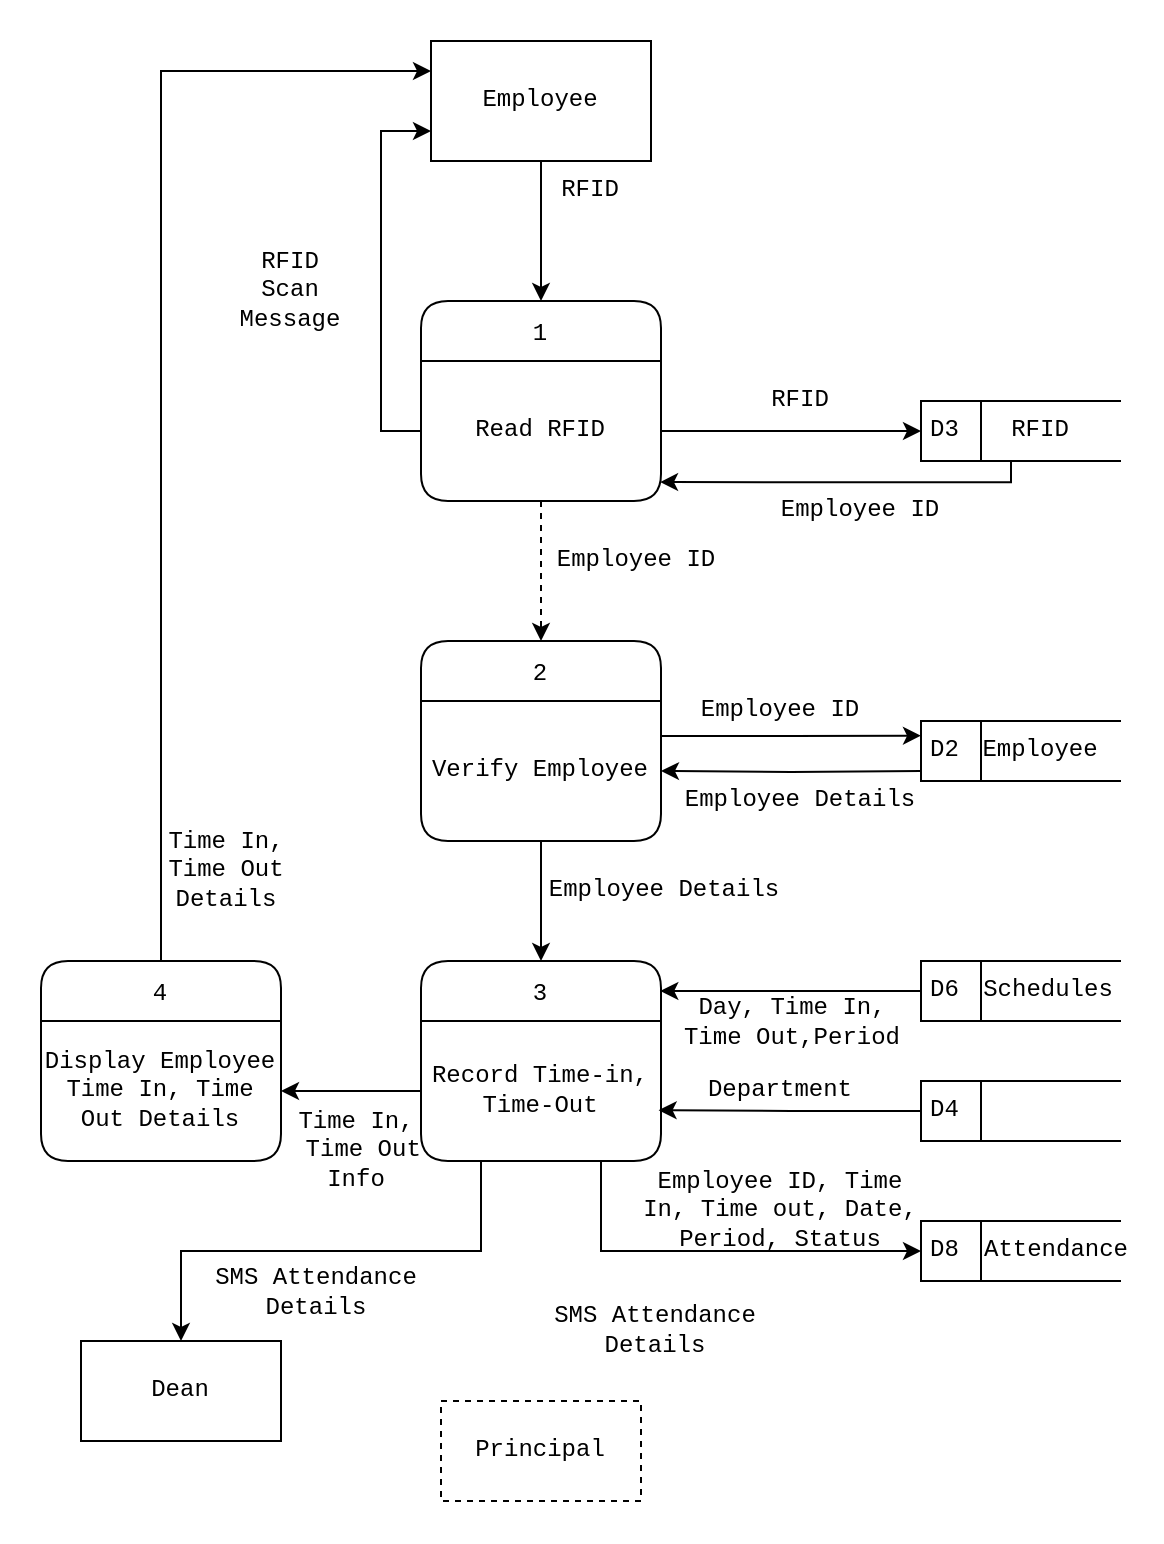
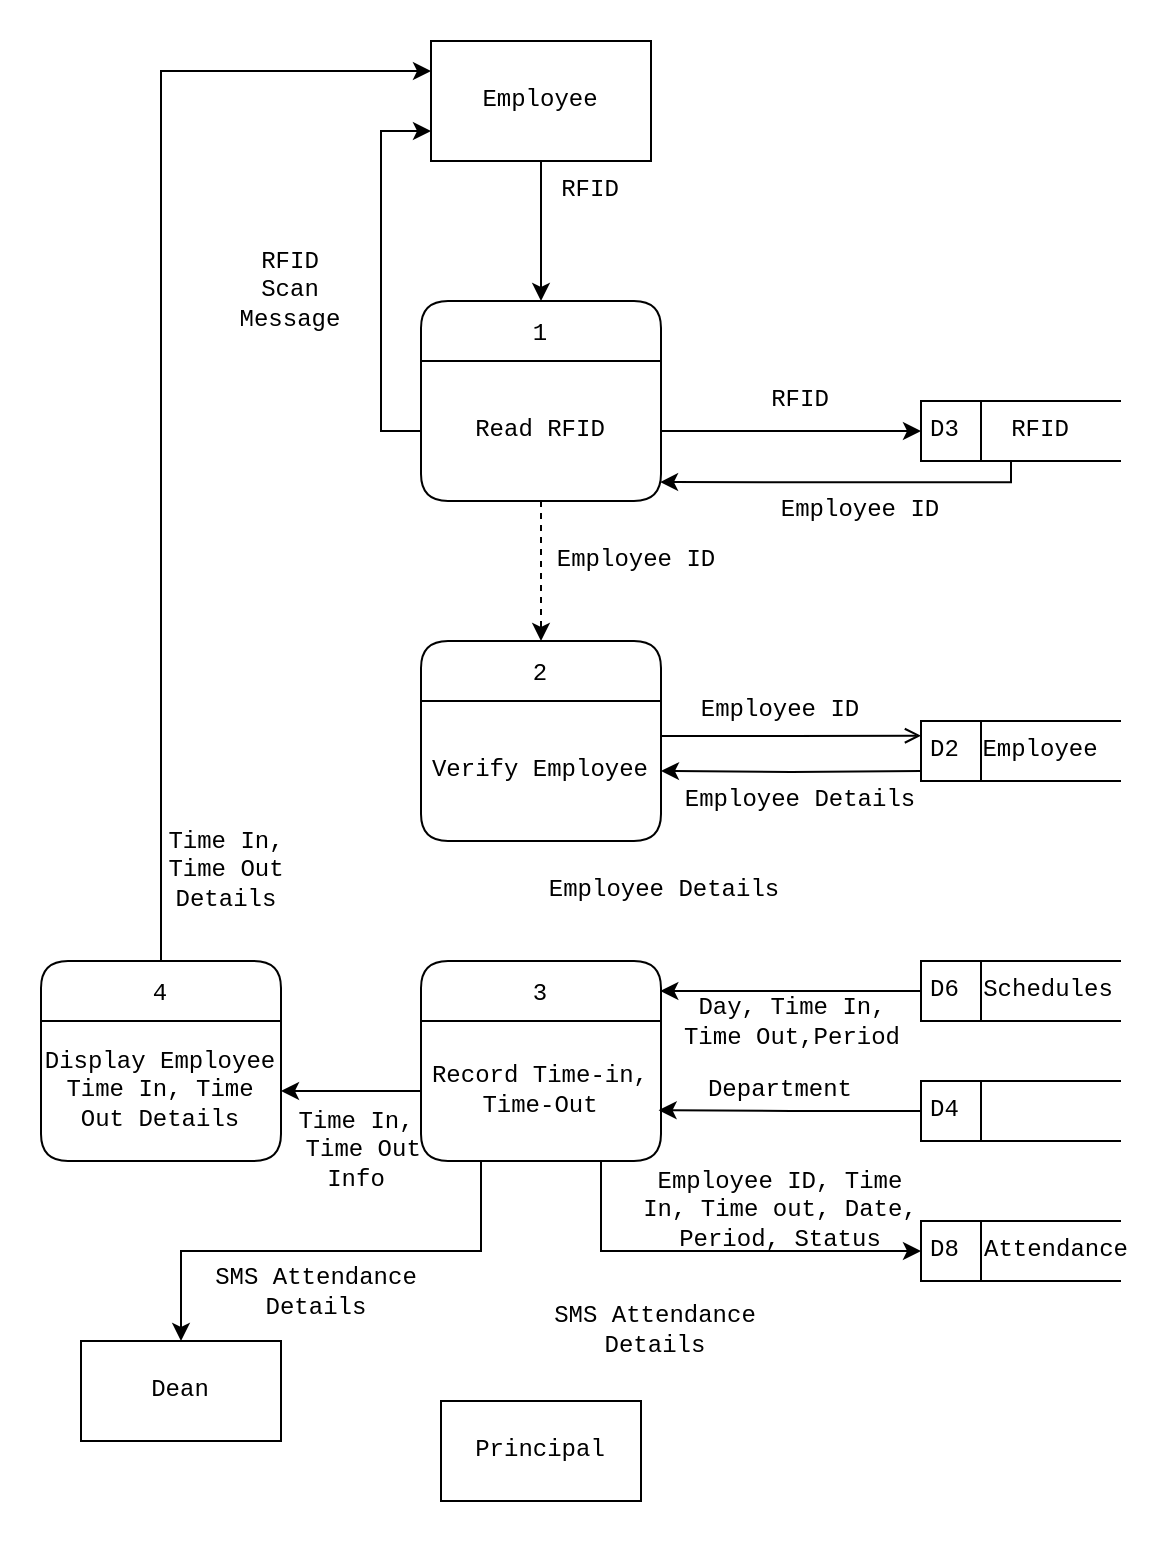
  <mxCell id="0" />
  <mxCell id="1" parent="0" />
  <mxCell id="2" value="RFID" style="text;html=1;align=center;verticalAlign=middle;whiteSpace=wrap;rounded=0;fontFamily=Courier New;" parent="1" vertex="1"><mxGeometry x="265" y="80" width="60" height="30" as="geometry" /></mxCell>
  <mxCell id="3" value="1" style="swimlane;fontStyle=0;childLayout=stackLayout;horizontal=1;startSize=30;fillColor=#ffffff;horizontalStack=0;resizeParent=1;resizeParentMax=0;resizeLast=0;collapsible=0;marginBottom=0;swimlaneFillColor=#ffffff;rounded=1;fontFamily=Courier New;" parent="1" vertex="1"><mxGeometry x="210" y="150" width="120" height="100" as="geometry" /></mxCell>
  <mxCell id="4" value="Read RFID" style="text;html=1;align=center;verticalAlign=middle;whiteSpace=wrap;rounded=0;fontFamily=Courier New;" parent="3" vertex="1"><mxGeometry y="30" width="120" height="70" as="geometry" /></mxCell>
  <mxCell id="5" style="edgeStyle=orthogonalEdgeStyle;rounded=0;orthogonalLoop=1;jettySize=auto;html=1;entryX=0.5;entryY=0;entryDx=0;entryDy=0;fontFamily=Courier New;" parent="1" source="6" target="3" edge="1"><mxGeometry relative="1" as="geometry" /></mxCell>
  <mxCell id="6" value="Employee" style="html=1;dashed=0;whiteSpace=wrap;fontFamily=Courier New;" parent="1" vertex="1"><mxGeometry x="215" y="20" width="110" height="60" as="geometry" /></mxCell>
  <mxCell id="7" value="D3" style="html=1;dashed=0;whiteSpace=wrap;shape=mxgraph.dfd.dataStoreID;align=left;spacingLeft=3;points=[[0,0],[0.5,0],[1,0],[0,0.5],[1,0.5],[0,1],[0.5,1],[1,1]];fontFamily=Courier New;" parent="1" vertex="1"><mxGeometry x="460" y="200" width="100" height="30" as="geometry" /></mxCell>
  <mxCell id="8" style="edgeStyle=orthogonalEdgeStyle;rounded=0;orthogonalLoop=1;jettySize=auto;html=1;exitX=0.25;exitY=1;exitDx=0;exitDy=0;entryX=0.996;entryY=0.865;entryDx=0;entryDy=0;entryPerimeter=0;fontFamily=Courier New;" parent="1" source="9" target="4" edge="1"><mxGeometry relative="1" as="geometry"><mxPoint x="350" y="240" as="targetPoint" /><Array as="points"><mxPoint x="505" y="241" /></Array></mxGeometry></mxCell>
  <mxCell id="9" value="RFID" style="text;html=1;align=center;verticalAlign=middle;whiteSpace=wrap;rounded=0;fontFamily=Courier New;" parent="1" vertex="1"><mxGeometry x="490" y="200" width="60" height="30" as="geometry" /></mxCell>
  <mxCell id="10" style="edgeStyle=orthogonalEdgeStyle;rounded=0;orthogonalLoop=1;jettySize=auto;html=1;exitX=1;exitY=0.5;exitDx=0;exitDy=0;entryX=0;entryY=0.5;entryDx=0;entryDy=0;fontFamily=Courier New;" parent="1" source="4" target="7" edge="1"><mxGeometry relative="1" as="geometry" /></mxCell>
  <mxCell id="11" value="RFID" style="text;html=1;align=center;verticalAlign=middle;whiteSpace=wrap;rounded=0;fontFamily=Courier New;" parent="1" vertex="1"><mxGeometry x="340" y="187.5" width="120" height="25" as="geometry" /></mxCell>
  <mxCell id="12" style="edgeStyle=orthogonalEdgeStyle;rounded=0;orthogonalLoop=1;jettySize=auto;html=1;entryX=0;entryY=0.75;entryDx=0;entryDy=0;fontFamily=Courier New;" parent="1" source="4" target="6" edge="1"><mxGeometry relative="1" as="geometry"><Array as="points"><mxPoint x="190" y="215" /><mxPoint x="190" y="65" /></Array></mxGeometry></mxCell>
  <mxCell id="13" value="RFID Scan Message" style="text;html=1;align=center;verticalAlign=middle;whiteSpace=wrap;rounded=0;fontFamily=Courier New;" parent="1" vertex="1"><mxGeometry x="115" y="120" width="60" height="50" as="geometry" /></mxCell>
  <mxCell id="14" value="2" style="swimlane;fontStyle=0;childLayout=stackLayout;horizontal=1;startSize=30;fillColor=#ffffff;horizontalStack=0;resizeParent=1;resizeParentMax=0;resizeLast=0;collapsible=0;marginBottom=0;swimlaneFillColor=#ffffff;rounded=1;fontFamily=Courier New;" parent="1" vertex="1"><mxGeometry x="210" y="320" width="120" height="100" as="geometry" /></mxCell>
  <mxCell id="15" value="Verify Employee" style="text;html=1;align=center;verticalAlign=middle;whiteSpace=wrap;rounded=0;fontFamily=Courier New;" parent="14" vertex="1"><mxGeometry y="30" width="120" height="70" as="geometry" /></mxCell>
  <mxCell id="16" style="edgeStyle=orthogonalEdgeStyle;rounded=0;orthogonalLoop=1;jettySize=auto;html=1;entryX=0.5;entryY=0;entryDx=0;entryDy=0;fontFamily=Courier New;dashed=1;" parent="1" source="4" target="14" edge="1"><mxGeometry relative="1" as="geometry" /></mxCell>
  <mxCell id="17" value="D2" style="html=1;dashed=0;whiteSpace=wrap;shape=mxgraph.dfd.dataStoreID;align=left;spacingLeft=3;points=[[0,0],[0.5,0],[1,0],[0,0.5],[1,0.5],[0,1],[0.5,1],[1,1]];fontFamily=Courier New;" parent="1" vertex="1"><mxGeometry x="460" y="360" width="100" height="30" as="geometry" /></mxCell>
  <mxCell id="18" value="Employee" style="text;html=1;align=center;verticalAlign=middle;whiteSpace=wrap;rounded=0;fontFamily=Courier New;" parent="1" vertex="1"><mxGeometry x="490" y="360" width="60" height="30" as="geometry" /></mxCell>
- <mxCell id="19" style="edgeStyle=orthogonalEdgeStyle;rounded=0;orthogonalLoop=1;jettySize=auto;html=1;exitX=1;exitY=0.25;exitDx=0;exitDy=0;entryX=0;entryY=0.245;entryDx=0;entryDy=0;entryPerimeter=0;fontFamily=Courier New;" parent="1" source="15" target="17" edge="1"><mxGeometry relative="1" as="geometry"><mxPoint x="440" y="367.355" as="targetPoint" /></mxGeometry></mxCell>
+ <mxCell id="19" style="edgeStyle=orthogonalEdgeStyle;rounded=0;orthogonalLoop=1;jettySize=auto;html=1;exitX=1;exitY=0.25;exitDx=0;exitDy=0;entryX=0;entryY=0.245;entryDx=0;entryDy=0;entryPerimeter=0;fontFamily=Courier New;endArrow=open;" parent="1" source="15" target="17" edge="1"><mxGeometry relative="1" as="geometry"><mxPoint x="440" y="367.355" as="targetPoint" /></mxGeometry></mxCell>
  <mxCell id="20" value="Employee ID" style="text;html=1;align=center;verticalAlign=middle;whiteSpace=wrap;rounded=0;fontFamily=Courier New;" parent="1" vertex="1"><mxGeometry x="330" y="340" width="120" height="30" as="geometry" /></mxCell>
  <mxCell id="21" value="Employee ID" style="text;html=1;align=center;verticalAlign=middle;whiteSpace=wrap;rounded=0;fontFamily=Courier New;" parent="1" vertex="1"><mxGeometry x="276.5" y="270" width="82" height="20" as="geometry" /></mxCell>
  <mxCell id="22" style="edgeStyle=orthogonalEdgeStyle;rounded=0;orthogonalLoop=1;jettySize=auto;html=1;entryX=1;entryY=0.5;entryDx=0;entryDy=0;fontFamily=Courier New;" parent="1" target="15" edge="1"><mxGeometry relative="1" as="geometry"><mxPoint x="460" y="385" as="sourcePoint" /><mxPoint x="340" y="385" as="targetPoint" /><Array as="points" /></mxGeometry></mxCell>
  <mxCell id="23" value="Employee ID" style="text;html=1;align=center;verticalAlign=middle;whiteSpace=wrap;rounded=0;fontFamily=Courier New;" parent="1" vertex="1"><mxGeometry x="370" y="240" width="120" height="30" as="geometry" /></mxCell>
  <mxCell id="24" value="3" style="swimlane;fontStyle=0;childLayout=stackLayout;horizontal=1;startSize=30;fillColor=#ffffff;horizontalStack=0;resizeParent=1;resizeParentMax=0;resizeLast=0;collapsible=0;marginBottom=0;swimlaneFillColor=#ffffff;rounded=1;fontFamily=Courier New;" parent="1" vertex="1"><mxGeometry x="210" y="480" width="120" height="100" as="geometry" /></mxCell>
  <mxCell id="25" value="Record Time-in, Time-Out" style="text;html=1;align=center;verticalAlign=middle;whiteSpace=wrap;rounded=0;fontFamily=Courier New;" parent="24" vertex="1"><mxGeometry y="30" width="120" height="70" as="geometry" /></mxCell>
- <mxCell id="26" style="edgeStyle=orthogonalEdgeStyle;rounded=0;orthogonalLoop=1;jettySize=auto;html=1;entryX=0.5;entryY=0;entryDx=0;entryDy=0;fontFamily=Courier New;" parent="1" source="15" target="24" edge="1"><mxGeometry relative="1" as="geometry" /></mxCell>
  <mxCell id="27" value="Employee Details" style="text;html=1;align=center;verticalAlign=middle;whiteSpace=wrap;rounded=0;fontFamily=Courier New;" parent="1" vertex="1"><mxGeometry x="272" y="430" width="120" height="30" as="geometry" /></mxCell>
  <mxCell id="28" value="D6" style="html=1;dashed=0;whiteSpace=wrap;shape=mxgraph.dfd.dataStoreID;align=left;spacingLeft=3;points=[[0,0],[0.5,0],[1,0],[0,0.5],[1,0.5],[0,1],[0.5,1],[1,1]];fontFamily=Courier New;" parent="1" vertex="1"><mxGeometry x="460" y="480" width="100" height="30" as="geometry" /></mxCell>
  <mxCell id="29" value="Schedules" style="text;html=1;align=center;verticalAlign=middle;whiteSpace=wrap;rounded=0;fontFamily=Courier New;" parent="1" vertex="1"><mxGeometry x="494" y="480" width="60" height="30" as="geometry" /></mxCell>
  <mxCell id="30" style="edgeStyle=orthogonalEdgeStyle;rounded=0;orthogonalLoop=1;jettySize=auto;html=1;exitX=0;exitY=0.5;exitDx=0;exitDy=0;entryX=0.997;entryY=0.15;entryDx=0;entryDy=0;entryPerimeter=0;fontFamily=Courier New;" parent="1" source="28" target="24" edge="1"><mxGeometry relative="1" as="geometry" /></mxCell>
  <mxCell id="31" value="Day, Time In, Time Out,Period" style="text;html=1;align=center;verticalAlign=middle;whiteSpace=wrap;rounded=0;fontFamily=Courier New;" parent="1" vertex="1"><mxGeometry x="336" y="496" width="120" height="30" as="geometry" /></mxCell>
  <mxCell id="32" value="D4" style="html=1;dashed=0;whiteSpace=wrap;shape=mxgraph.dfd.dataStoreID;align=left;spacingLeft=3;points=[[0,0],[0.5,0],[1,0],[0,0.5],[1,0.5],[0,1],[0.5,1],[1,1]];fontFamily=Courier New;" parent="1" vertex="1"><mxGeometry x="460" y="540" width="100" height="30" as="geometry" /></mxCell>
  <mxCell id="33" style="edgeStyle=orthogonalEdgeStyle;rounded=0;orthogonalLoop=1;jettySize=auto;html=1;entryX=0.99;entryY=0.637;entryDx=0;entryDy=0;entryPerimeter=0;fontFamily=Courier New;" parent="1" source="32" target="25" edge="1"><mxGeometry relative="1" as="geometry" /></mxCell>
  <mxCell id="34" value="Department" style="text;html=1;align=center;verticalAlign=middle;whiteSpace=wrap;rounded=0;fontFamily=Courier New;" parent="1" vertex="1"><mxGeometry x="330" y="530" width="120" height="30" as="geometry" /></mxCell>
  <mxCell id="35" value="D8" style="html=1;dashed=0;whiteSpace=wrap;shape=mxgraph.dfd.dataStoreID;align=left;spacingLeft=3;points=[[0,0],[0.5,0],[1,0],[0,0.5],[1,0.5],[0,1],[0.5,1],[1,1]];fontFamily=Courier New;" parent="1" vertex="1"><mxGeometry x="460" y="610" width="100" height="30" as="geometry" /></mxCell>
  <mxCell id="36" value="Attendance" style="text;html=1;align=left;verticalAlign=middle;whiteSpace=wrap;rounded=0;fontFamily=Courier New;" parent="1" vertex="1"><mxGeometry x="490" y="610" width="60" height="30" as="geometry" /></mxCell>
  <mxCell id="37" style="edgeStyle=orthogonalEdgeStyle;rounded=0;orthogonalLoop=1;jettySize=auto;html=1;exitX=0.75;exitY=1;exitDx=0;exitDy=0;entryX=0;entryY=0.5;entryDx=0;entryDy=0;fontFamily=Courier New;" parent="1" source="25" target="35" edge="1"><mxGeometry relative="1" as="geometry" /></mxCell>
  <mxCell id="38" value="Employee ID, Time In, Time out, Date, Period, Status" style="text;html=1;align=center;verticalAlign=middle;whiteSpace=wrap;rounded=0;fontFamily=Courier New;" parent="1" vertex="1"><mxGeometry x="320" y="590" width="140" height="30" as="geometry" /></mxCell>
  <mxCell id="39" style="edgeStyle=orthogonalEdgeStyle;rounded=0;orthogonalLoop=1;jettySize=auto;html=1;entryX=0;entryY=0.25;entryDx=0;entryDy=0;fontFamily=Courier New;" parent="1" source="40" target="6" edge="1"><mxGeometry relative="1" as="geometry"><Array as="points"><mxPoint x="80" y="35" /></Array></mxGeometry></mxCell>
  <mxCell id="40" value="4" style="swimlane;fontStyle=0;childLayout=stackLayout;horizontal=1;startSize=30;fillColor=#ffffff;horizontalStack=0;resizeParent=1;resizeParentMax=0;resizeLast=0;collapsible=0;marginBottom=0;swimlaneFillColor=#ffffff;rounded=1;fontFamily=Courier New;" parent="1" vertex="1"><mxGeometry x="20" y="480" width="120" height="100" as="geometry" /></mxCell>
  <mxCell id="41" value="Display Employee Time In, Time Out Details" style="text;html=1;align=center;verticalAlign=middle;whiteSpace=wrap;rounded=0;fontFamily=Courier New;" parent="40" vertex="1"><mxGeometry y="30" width="120" height="70" as="geometry" /></mxCell>
  <mxCell id="42" value="Time In,&lt;div&gt;&amp;nbsp;Time Out&lt;/div&gt;&lt;div&gt;Info&lt;/div&gt;" style="text;html=1;align=center;verticalAlign=middle;whiteSpace=wrap;rounded=0;fontFamily=Courier New;" parent="1" vertex="1"><mxGeometry x="143" y="550" width="70" height="50" as="geometry" /></mxCell>
  <mxCell id="43" value="Time In,&lt;div&gt;Time Out&lt;/div&gt;&lt;div&gt;Details&lt;/div&gt;" style="text;html=1;align=center;verticalAlign=middle;whiteSpace=wrap;rounded=0;fontFamily=Courier New;" parent="1" vertex="1"><mxGeometry x="83" y="410" width="60" height="50" as="geometry" /></mxCell>
  <mxCell id="44" style="edgeStyle=orthogonalEdgeStyle;rounded=0;orthogonalLoop=1;jettySize=auto;html=1;entryX=1;entryY=0.5;entryDx=0;entryDy=0;fontFamily=Courier New;" parent="1" source="25" target="41" edge="1"><mxGeometry relative="1" as="geometry" /></mxCell>
  <mxCell id="45" value="Dean" style="html=1;dashed=0;whiteSpace=wrap;fontFamily=Courier New;" parent="1" vertex="1"><mxGeometry x="40" y="670" width="100" height="50" as="geometry" /></mxCell>
  <mxCell id="46" style="edgeStyle=orthogonalEdgeStyle;rounded=0;orthogonalLoop=1;jettySize=auto;html=1;exitX=0.25;exitY=1;exitDx=0;exitDy=0;fontFamily=Courier New;" parent="1" source="25" target="45" edge="1"><mxGeometry relative="1" as="geometry"><mxPoint x="70" y="660" as="targetPoint" /></mxGeometry></mxCell>
- <mxCell id="47" value="Principal" style="html=1;dashed=1;whiteSpace=wrap;fontFamily=Courier New;" parent="1" vertex="1"><mxGeometry x="220" y="700" width="100" height="50" as="geometry" /></mxCell>
+ <mxCell id="47" value="Principal" style="html=1;dashed=0;whiteSpace=wrap;fontFamily=Courier New;" parent="1" vertex="1"><mxGeometry x="220" y="700" width="100" height="50" as="geometry" /></mxCell>
  <mxCell id="48" value="SMS Attendance Details" style="text;html=1;align=center;verticalAlign=middle;whiteSpace=wrap;rounded=0;fontFamily=Courier New;" parent="1" vertex="1"><mxGeometry x="83" y="631" width="150" height="30" as="geometry" /></mxCell>
  <mxCell id="49" value="SMS Attendance Details" style="text;html=1;align=center;verticalAlign=middle;whiteSpace=wrap;rounded=0;fontFamily=Courier New;" parent="1" vertex="1"><mxGeometry x="275" y="650" width="105" height="30" as="geometry" /></mxCell>
  <mxCell id="50" value="Employee Details" style="text;html=1;align=center;verticalAlign=middle;whiteSpace=wrap;rounded=0;fontFamily=Courier New;" parent="1" vertex="1"><mxGeometry x="340" y="390" width="120" height="20" as="geometry" /></mxCell>
